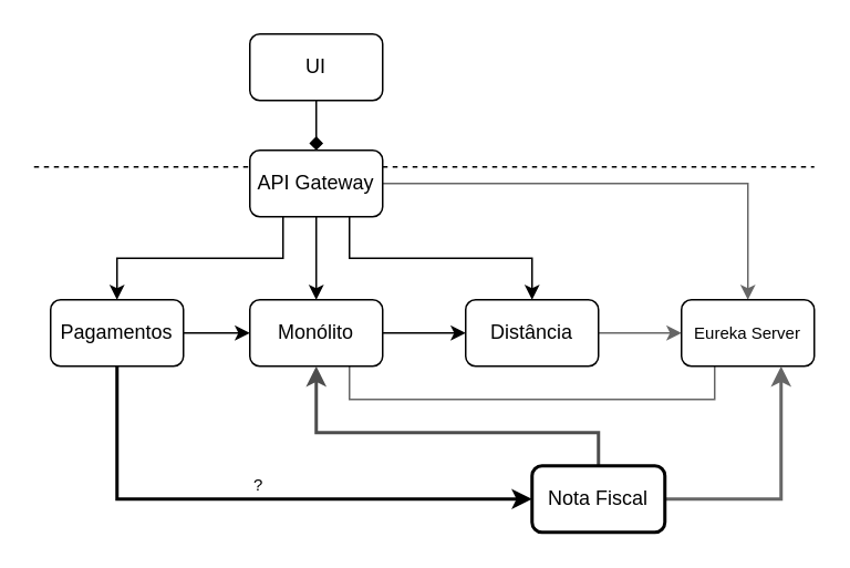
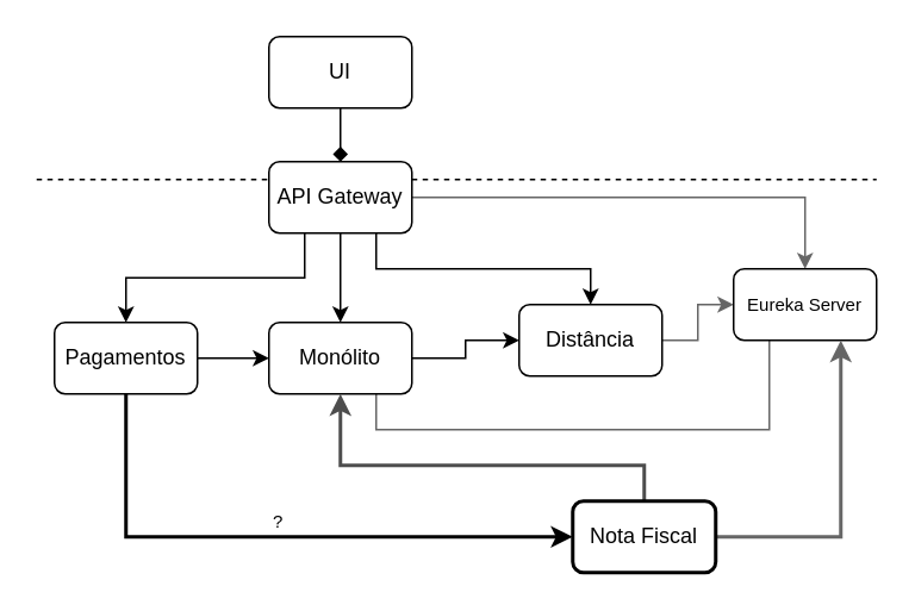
  <mxCell id="0" />
  <mxCell id="1" parent="0" />
  <mxCell id="2" value="" style="endArrow=none;dashed=1;html=1;" edge="1" parent="1"><mxGeometry width="50" height="50" relative="1" as="geometry"><mxPoint x="20" y="100" as="sourcePoint" /><mxPoint x="490" y="100" as="targetPoint" /></mxGeometry></mxCell>
  <mxCell id="3" style="edgeStyle=orthogonalEdgeStyle;rounded=0;orthogonalLoop=1;jettySize=auto;html=1;exitX=0.5;exitY=1;exitDx=0;exitDy=0;entryX=0.5;entryY=0;entryDx=0;entryDy=0;endArrow=diamond;" edge="1" parent="1" source="4" target="9"><mxGeometry relative="1" as="geometry" /></mxCell>
  <mxCell id="4" value="UI" style="rounded=1;whiteSpace=wrap;html=1;" vertex="1" parent="1"><mxGeometry x="150" y="20" width="80" height="40" as="geometry" /></mxCell>
  <mxCell id="5" style="edgeStyle=orthogonalEdgeStyle;rounded=0;orthogonalLoop=1;jettySize=auto;html=1;exitX=0.25;exitY=1;exitDx=0;exitDy=0;" edge="1" parent="1" source="9" target="14"><mxGeometry relative="1" as="geometry" /></mxCell>
  <mxCell id="6" style="edgeStyle=orthogonalEdgeStyle;rounded=0;orthogonalLoop=1;jettySize=auto;html=1;exitX=0.5;exitY=1;exitDx=0;exitDy=0;entryX=0.5;entryY=0;entryDx=0;entryDy=0;" edge="1" parent="1" source="9" target="12"><mxGeometry relative="1" as="geometry" /></mxCell>
  <mxCell id="7" style="edgeStyle=orthogonalEdgeStyle;rounded=0;orthogonalLoop=1;jettySize=auto;html=1;exitX=0.75;exitY=1;exitDx=0;exitDy=0;" edge="1" parent="1" source="9" target="16"><mxGeometry relative="1" as="geometry" /></mxCell>
  <mxCell id="8" style="edgeStyle=orthogonalEdgeStyle;rounded=0;orthogonalLoop=1;jettySize=auto;html=1;exitX=1;exitY=0.5;exitDx=0;exitDy=0;fontSize=10;fillColor=#f5f5f5;strokeColor=#666666;" edge="1" parent="1" source="9" target="17"><mxGeometry relative="1" as="geometry" /></mxCell>
  <mxCell id="9" value="API Gateway" style="rounded=1;whiteSpace=wrap;html=1;" vertex="1" parent="1"><mxGeometry x="150" y="90" width="80" height="40" as="geometry" /></mxCell>
  <mxCell id="10" style="edgeStyle=orthogonalEdgeStyle;rounded=0;orthogonalLoop=1;jettySize=auto;html=1;exitX=1;exitY=0.5;exitDx=0;exitDy=0;entryX=0;entryY=0.5;entryDx=0;entryDy=0;fontSize=10;" edge="1" parent="1" source="12" target="16"><mxGeometry relative="1" as="geometry" /></mxCell>
  <mxCell id="11" style="edgeStyle=orthogonalEdgeStyle;rounded=0;orthogonalLoop=1;jettySize=auto;html=1;exitX=0.75;exitY=1;exitDx=0;exitDy=0;entryX=0.25;entryY=1;entryDx=0;entryDy=0;fontSize=10;fillColor=#f5f5f5;strokeColor=#666666;endArrow=none;" edge="1" parent="1" source="12" target="17"><mxGeometry relative="1" as="geometry" /></mxCell>
  <mxCell id="12" value="Monólito" style="rounded=1;whiteSpace=wrap;html=1;" vertex="1" parent="1"><mxGeometry x="150" y="180" width="80" height="40" as="geometry" /></mxCell>
  <mxCell id="13" style="edgeStyle=orthogonalEdgeStyle;rounded=0;orthogonalLoop=1;jettySize=auto;html=1;exitX=1;exitY=0.5;exitDx=0;exitDy=0;entryX=0;entryY=0.5;entryDx=0;entryDy=0;fontSize=10;" edge="1" parent="1" source="14" target="12"><mxGeometry relative="1" as="geometry" /></mxCell>
  <mxCell id="14" value="Pagamentos" style="rounded=1;whiteSpace=wrap;html=1;" vertex="1" parent="1"><mxGeometry x="30" y="180" width="80" height="40" as="geometry" /></mxCell>
  <mxCell id="15" style="edgeStyle=orthogonalEdgeStyle;rounded=0;orthogonalLoop=1;jettySize=auto;html=1;exitX=1;exitY=0.5;exitDx=0;exitDy=0;entryX=0;entryY=0.5;entryDx=0;entryDy=0;fontSize=10;fillColor=#f5f5f5;strokeColor=#666666;" edge="1" parent="1" source="16" target="17"><mxGeometry relative="1" as="geometry" /></mxCell>
- <mxCell id="16" value="Distância" style="rounded=1;whiteSpace=wrap;html=1;" vertex="1" parent="1"><mxGeometry x="280" y="180" width="80" height="40" as="geometry" /></mxCell>
- <mxCell id="17" value="Eureka Server" style="rounded=1;whiteSpace=wrap;html=1;fontSize=10;" vertex="1" parent="1"><mxGeometry x="410" y="180" width="80" height="40" as="geometry" /></mxCell>
+ <mxCell id="16" value="Distância" style="rounded=1;whiteSpace=wrap;html=1;" vertex="1" parent="1"><mxGeometry x="290" y="170" width="80" height="40" as="geometry" /></mxCell>
+ <mxCell id="17" value="Eureka Server" style="rounded=1;whiteSpace=wrap;html=1;fontSize=10;" vertex="1" parent="1"><mxGeometry x="410" y="150" width="80" height="40" as="geometry" /></mxCell>
  <mxCell id="18" style="edgeStyle=orthogonalEdgeStyle;rounded=0;orthogonalLoop=1;jettySize=auto;html=1;exitX=1;exitY=0.5;exitDx=0;exitDy=0;entryX=0.75;entryY=1;entryDx=0;entryDy=0;fontSize=10;fillColor=#f5f5f5;strokeColor=#666666;strokeWidth=2;" edge="1" parent="1" source="21" target="17"><mxGeometry relative="1" as="geometry" /></mxCell>
  <mxCell id="19" value="?" style="edgeStyle=orthogonalEdgeStyle;rounded=0;orthogonalLoop=1;jettySize=auto;html=1;exitX=0.5;exitY=1;exitDx=0;exitDy=0;fontSize=10;entryX=0;entryY=0.5;entryDx=0;entryDy=0;verticalAlign=bottom;strokeWidth=2;" edge="1" parent="1" source="14" target="21"><mxGeometry relative="1" as="geometry"><mxPoint x="240" y="300" as="sourcePoint" /></mxGeometry></mxCell>
  <mxCell id="20" style="edgeStyle=orthogonalEdgeStyle;rounded=0;orthogonalLoop=1;jettySize=auto;html=1;exitX=0.5;exitY=0;exitDx=0;exitDy=0;entryX=0.5;entryY=1;entryDx=0;entryDy=0;strokeColor=#4D4D4D;strokeWidth=2;fontSize=10;fontColor=#000000;" edge="1" parent="1" source="21" target="12"><mxGeometry relative="1" as="geometry"><Array as="points"><mxPoint x="360" y="260" /><mxPoint x="190" y="260" /></Array></mxGeometry></mxCell>
  <mxCell id="21" value="Nota Fiscal" style="rounded=1;whiteSpace=wrap;html=1;strokeWidth=2;" vertex="1" parent="1"><mxGeometry x="320" y="280" width="80" height="40" as="geometry" /></mxCell>
